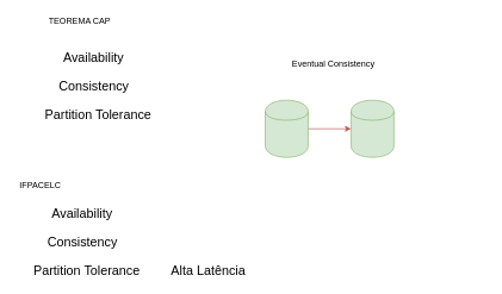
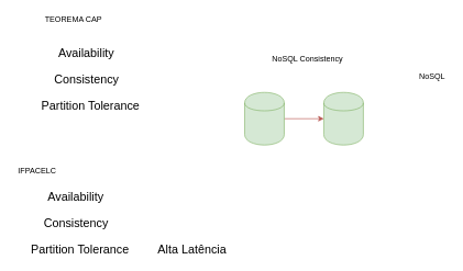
  <mxCell id="0" />
  <mxCell id="1" parent="0" />
  <mxCell id="2" value="&lt;font style=&quot;font-size: 18px&quot;&gt;Availability&lt;/font&gt;" style="text;html=1;strokeColor=none;fillColor=none;align=center;verticalAlign=middle;whiteSpace=wrap;rounded=0;fontStyle=0" vertex="1" parent="1"><mxGeometry x="110" y="70" width="40" height="20" as="geometry" /></mxCell>
  <mxCell id="3" value="&lt;font style=&quot;font-size: 18px&quot;&gt;Consistency&lt;/font&gt;" style="text;html=1;align=center;verticalAlign=middle;resizable=0;points=[];autosize=1;" vertex="1" parent="1"><mxGeometry x="75" y="110" width="110" height="20" as="geometry" /></mxCell>
  <mxCell id="4" value="&lt;font style=&quot;font-size: 18px&quot;&gt;Partition Tolerance&lt;/font&gt;" style="text;html=1;align=center;verticalAlign=middle;resizable=0;points=[];autosize=1;fontStyle=0" vertex="1" parent="1"><mxGeometry x="56" y="150" width="160" height="20" as="geometry" /></mxCell>
  <mxCell id="5" style="edgeStyle=orthogonalEdgeStyle;rounded=0;orthogonalLoop=1;jettySize=auto;html=1;exitX=1;exitY=0.5;exitDx=0;exitDy=0;entryX=0;entryY=0.5;entryDx=0;entryDy=0;fillColor=#f8cecc;strokeColor=#b85450;" edge="1" parent="1" source="6" target="7"><mxGeometry relative="1" as="geometry" /></mxCell>
  <mxCell id="6" value="" style="shape=cylinder;whiteSpace=wrap;html=1;boundedLbl=1;backgroundOutline=1;fillColor=#d5e8d4;strokeColor=#82b366;" vertex="1" parent="1"><mxGeometry x="370" y="140" width="60" height="80" as="geometry" /></mxCell>
  <mxCell id="7" value="" style="shape=cylinder;whiteSpace=wrap;html=1;boundedLbl=1;backgroundOutline=1;fillColor=#d5e8d4;strokeColor=#82b366;" vertex="1" parent="1"><mxGeometry x="490" y="140" width="60" height="80" as="geometry" /></mxCell>
- <mxCell id="8" value="Eventual Consistency" style="text;html=1;align=center;verticalAlign=middle;resizable=0;points=[];autosize=1;" vertex="1" parent="1"><mxGeometry x="400" y="80" width="130" height="20" as="geometry" /></mxCell>
+ <mxCell id="8" value="NoSQL Consistency" style="text;html=1;align=center;verticalAlign=middle;resizable=0;points=[];autosize=1;" vertex="1" parent="1"><mxGeometry x="400" y="80" width="130" height="20" as="geometry" /></mxCell>
+ <mxCell id="9" value="NoSQL" style="text;html=1;align=center;verticalAlign=middle;resizable=0;points=[];autosize=1;" vertex="1" parent="1"><mxGeometry x="629" y="106" width="50" height="20" as="geometry" /></mxCell>
  <mxCell id="10" value="TEOREMA CAP" style="text;html=1;align=center;verticalAlign=middle;resizable=0;points=[];autosize=1;" vertex="1" parent="1"><mxGeometry x="60" y="20" width="100" height="20" as="geometry" /></mxCell>
  <mxCell id="11" value="IFPACELC" style="text;html=1;align=center;verticalAlign=middle;resizable=0;points=[];autosize=1;" vertex="1" parent="1"><mxGeometry x="20" y="250" width="70" height="20" as="geometry" /></mxCell>
  <mxCell id="12" value="&lt;font style=&quot;font-size: 18px&quot;&gt;Availability&lt;/font&gt;" style="text;html=1;strokeColor=none;fillColor=none;align=center;verticalAlign=middle;whiteSpace=wrap;rounded=0;fontStyle=0" vertex="1" parent="1"><mxGeometry x="94" y="290" width="40" height="20" as="geometry" /></mxCell>
  <mxCell id="13" value="&lt;font style=&quot;font-size: 18px&quot;&gt;Consistency&lt;/font&gt;" style="text;html=1;align=center;verticalAlign=middle;resizable=0;points=[];autosize=1;" vertex="1" parent="1"><mxGeometry x="59" y="330" width="110" height="20" as="geometry" /></mxCell>
  <mxCell id="14" value="&lt;font style=&quot;font-size: 18px&quot;&gt;Partition Tolerance&lt;/font&gt;" style="text;html=1;align=center;verticalAlign=middle;resizable=0;points=[];autosize=1;fontStyle=0" vertex="1" parent="1"><mxGeometry x="40" y="370" width="160" height="20" as="geometry" /></mxCell>
  <mxCell id="15" value="&lt;font style=&quot;font-size: 18px&quot;&gt;Alta Latência&lt;/font&gt;" style="text;html=1;align=center;verticalAlign=middle;resizable=0;points=[];autosize=1;fontStyle=0" vertex="1" parent="1"><mxGeometry x="230" y="370" width="120" height="20" as="geometry" /></mxCell>
